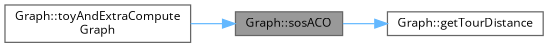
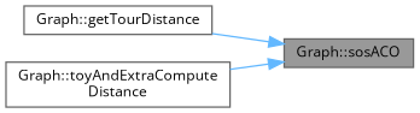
  digraph {
    fontname="Open Sans"
    rankdir=LR
    node [color=grey40 fillcolor=white fontname="Open Sans" fontsize=10 shape=box style=filled]
    edge [color=steelblue1 fontname="Open Sans" fontsize=10 labelfontname=Helvetica labelfontsize=10 style=solid]
    n1 [color=gray40 fillcolor=grey60 fontcolor=black height=0.2 label="Graph::sosACO" width=0.4]
    n2 [height=0.2 label="Graph::getTourDistance" width=0.4]
-   n3 [height=0.2 label="Graph::toyAndExtraCompute\lGraph" width=0.4]
-   n1 -> n2
+   n3 [height=0.2 label="Graph::toyAndExtraCompute\lDistance" width=0.4]
+   n2 -> n1
    n3 -> n1
  }
